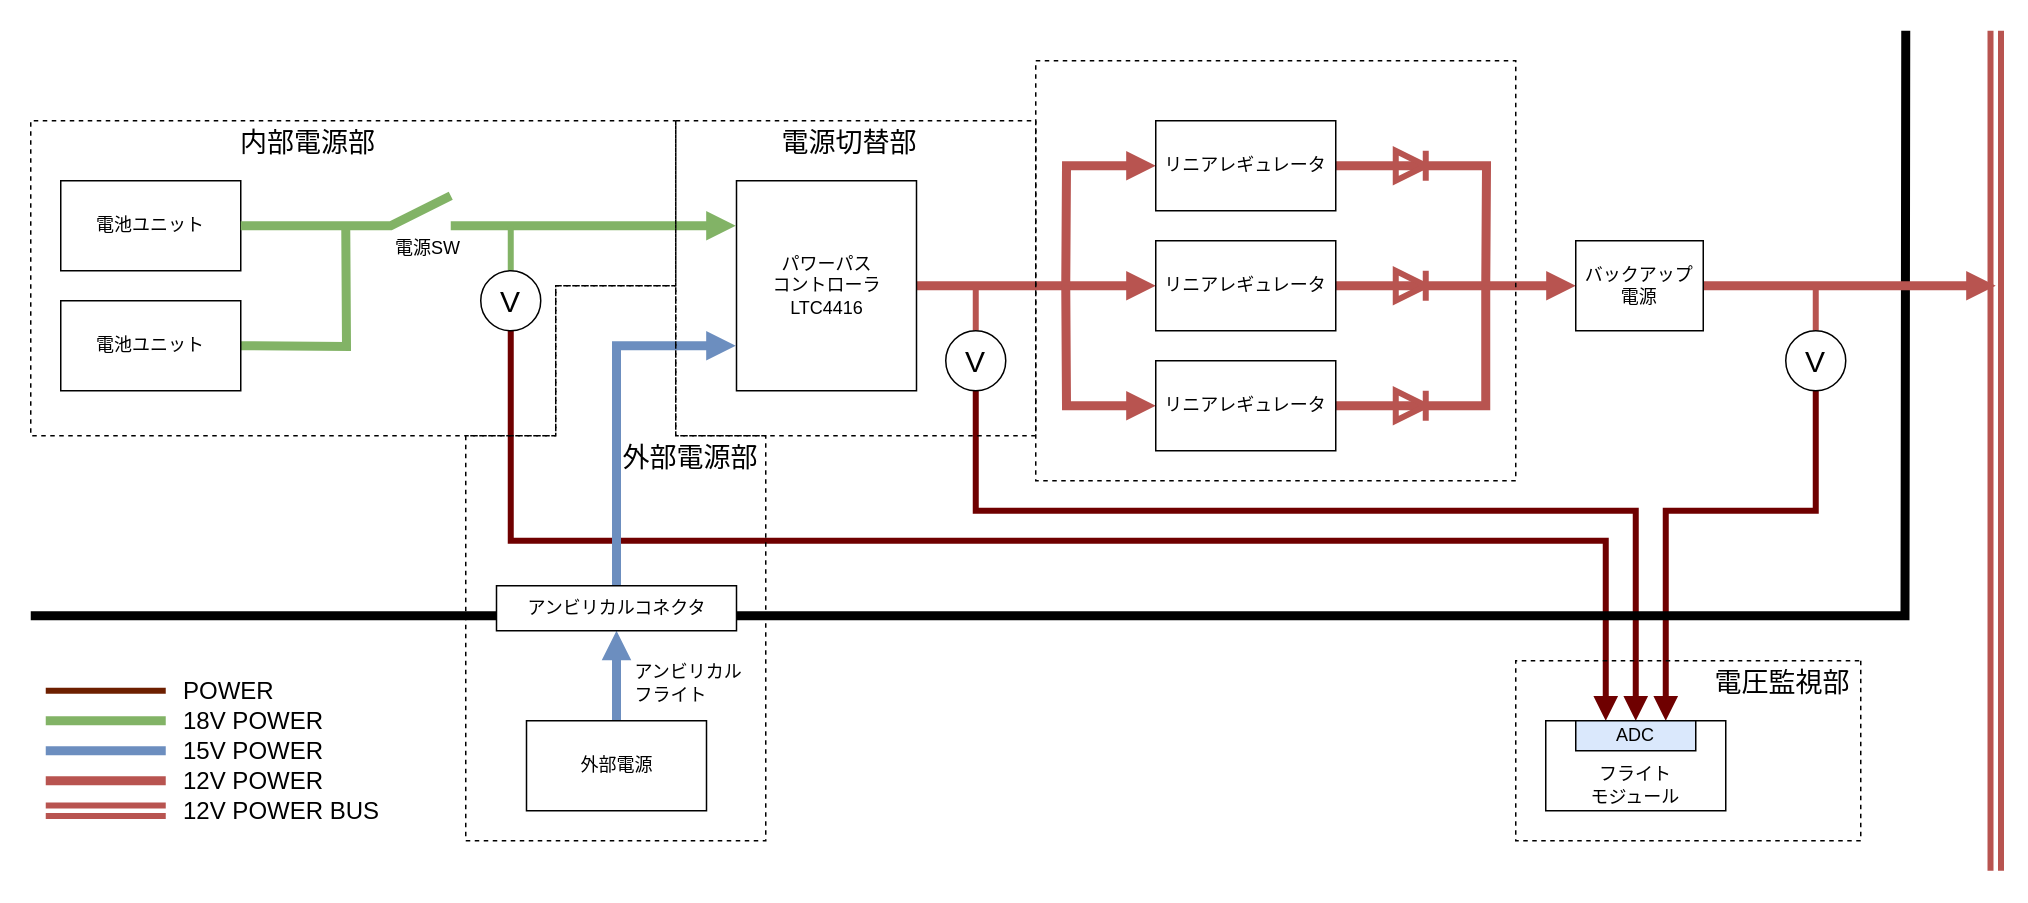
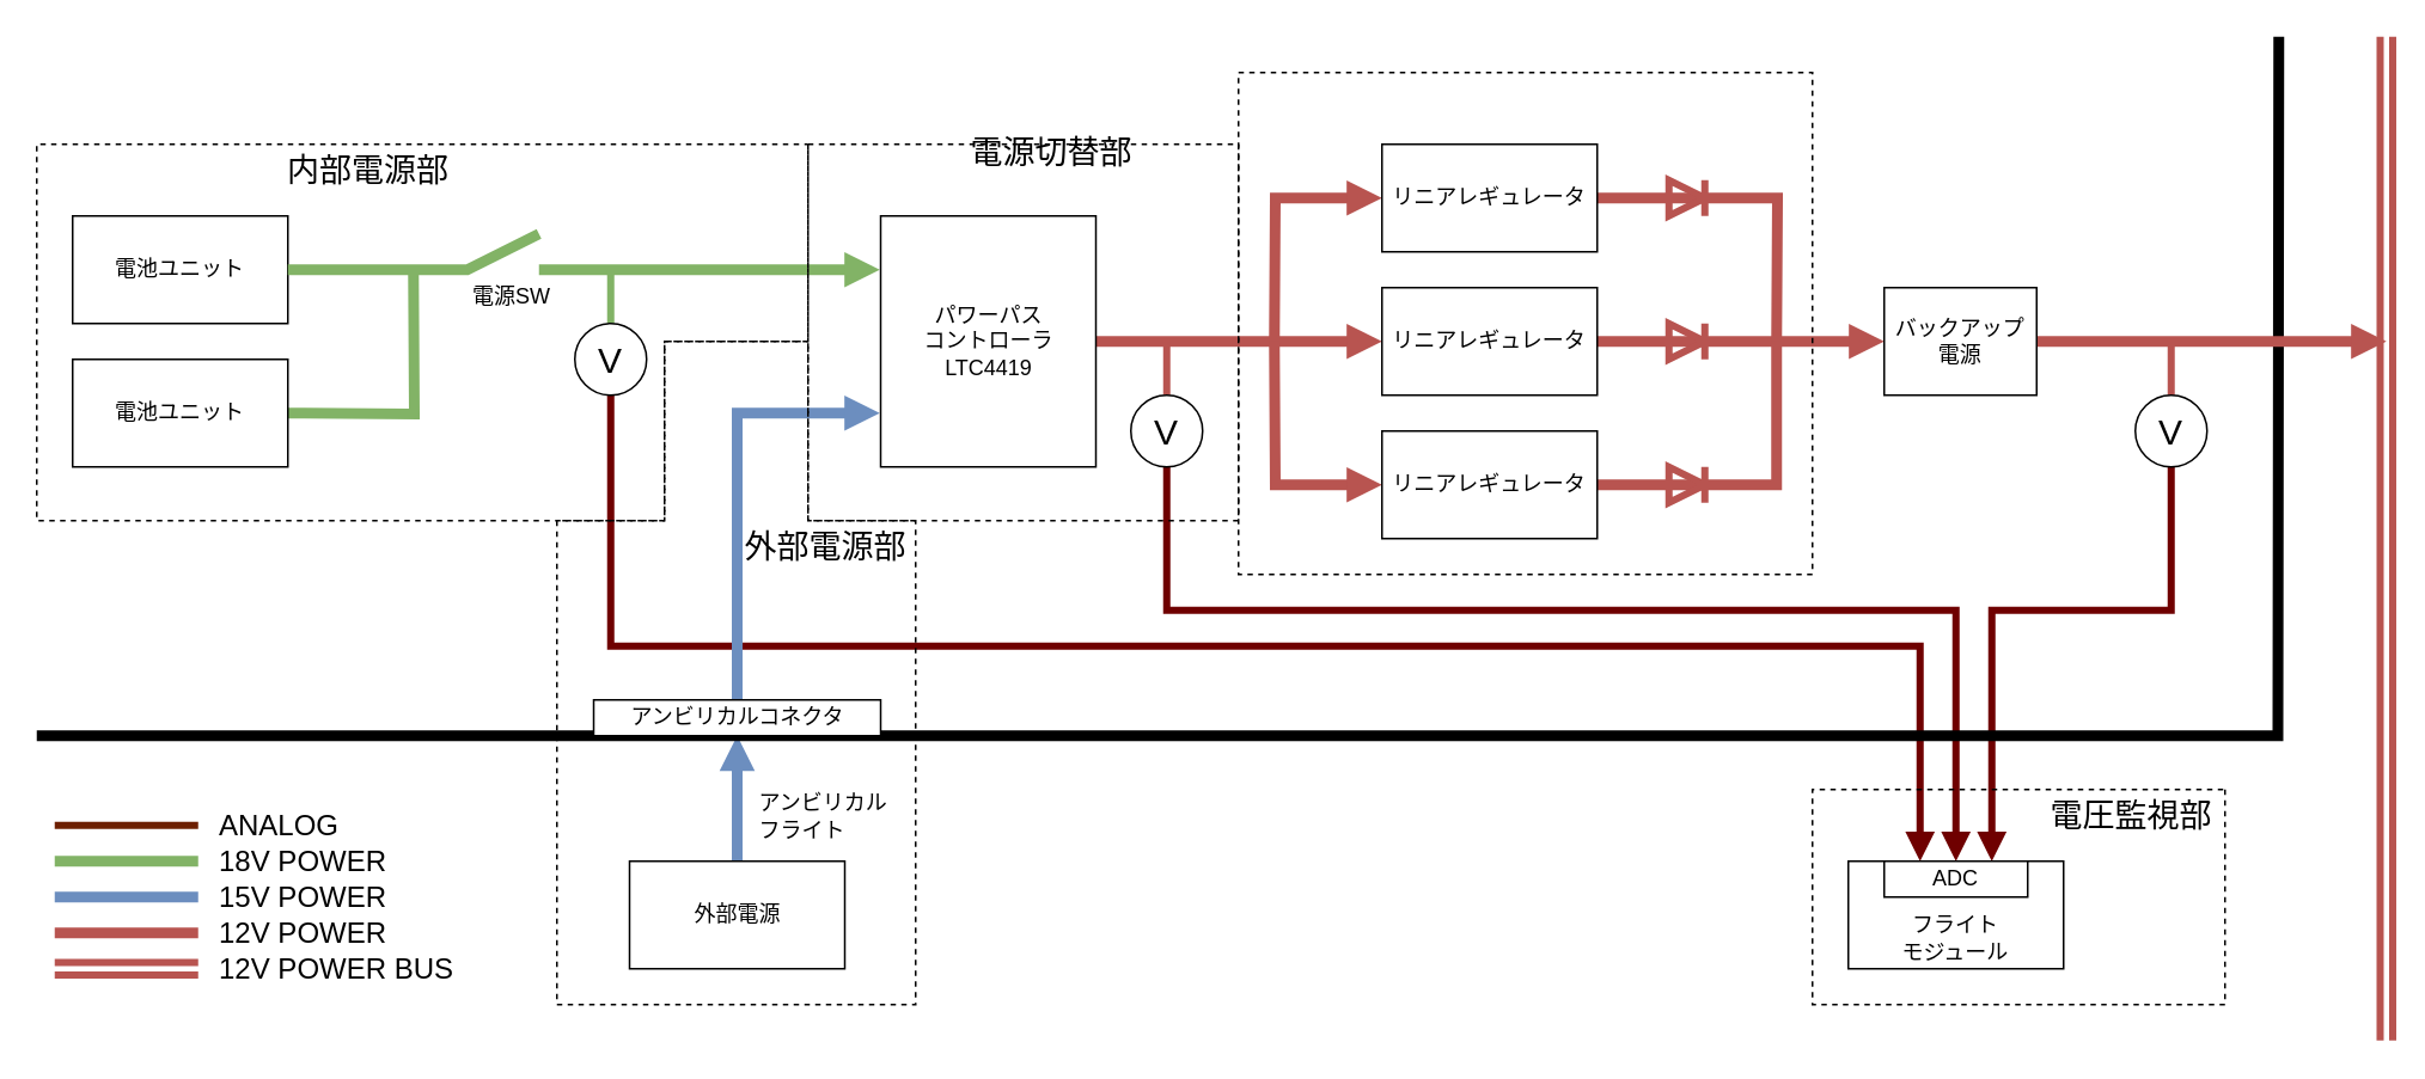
  <mxCell id="0" />
  <mxCell id="1" parent="0" />
  <mxCell id="2" value="フライト&lt;br&gt;モジュール" style="rounded=0;whiteSpace=wrap;html=1;verticalAlign=bottom;" vertex="1" parent="1"><mxGeometry x="1030" y="480" width="120" height="60" as="geometry" /></mxCell>
  <mxCell id="3" style="edgeStyle=orthogonalEdgeStyle;rounded=0;orthogonalLoop=1;jettySize=auto;html=1;fillColor=#a20025;strokeColor=#6F0000;strokeWidth=4;endArrow=block;endFill=1;" edge="1" parent="1" source="32" target="30"><mxGeometry relative="1" as="geometry"><Array as="points"><mxPoint x="650" y="340" /><mxPoint x="1090" y="340" /></Array></mxGeometry></mxCell>
  <mxCell id="4" style="edgeStyle=orthogonalEdgeStyle;rounded=0;orthogonalLoop=1;jettySize=auto;html=1;fillColor=#a20025;strokeColor=#6F0000;strokeWidth=4;endArrow=block;endFill=1;entryX=0.75;entryY=0;entryDx=0;entryDy=0;" edge="1" parent="1" target="30"><mxGeometry relative="1" as="geometry"><mxPoint x="1210" y="240" as="sourcePoint" /><mxPoint x="1110" y="470" as="targetPoint" /><Array as="points"><mxPoint x="1210" y="340" /><mxPoint x="1110" y="340" /></Array></mxGeometry></mxCell>
  <mxCell id="5" style="edgeStyle=orthogonalEdgeStyle;rounded=0;orthogonalLoop=1;jettySize=auto;html=1;strokeWidth=4;fillColor=#a20025;strokeColor=#6F0000;endArrow=block;endFill=1;" edge="1" parent="1" target="30"><mxGeometry relative="1" as="geometry"><mxPoint x="340" y="217.321" as="sourcePoint" /><mxPoint x="1059.96" y="454" as="targetPoint" /><Array as="points"><mxPoint x="340" y="360" /><mxPoint x="1070" y="360" /></Array></mxGeometry></mxCell>
  <mxCell id="6" value="" style="edgeStyle=orthogonalEdgeStyle;rounded=0;orthogonalLoop=1;jettySize=auto;html=1;fillColor=#dae8fc;strokeColor=#6c8ebf;strokeWidth=6;endArrow=block;endFill=1;endSize=4;startSize=4;" edge="1" parent="1" source="7" target="10"><mxGeometry relative="1" as="geometry" /></mxCell>
  <mxCell id="7" value="外部電源" style="rounded=0;whiteSpace=wrap;html=1;" vertex="1" parent="1"><mxGeometry x="350.5" y="480" width="120" height="60" as="geometry" /></mxCell>
  <mxCell id="8" value="" style="endArrow=none;html=1;rounded=0;strokeWidth=6;" edge="1" parent="1"><mxGeometry width="50" height="50" relative="1" as="geometry"><mxPoint x="1270" y="20" as="sourcePoint" /><mxPoint x="20" y="410" as="targetPoint" /><Array as="points"><mxPoint x="1269.5" y="410" /></Array></mxGeometry></mxCell>
  <mxCell id="9" style="edgeStyle=orthogonalEdgeStyle;rounded=0;orthogonalLoop=1;jettySize=auto;html=1;fillColor=#dae8fc;strokeColor=#6c8ebf;strokeWidth=6;endArrow=block;endFill=1;exitX=0.5;exitY=0;exitDx=0;exitDy=0;startSize=4;endSize=4;" edge="1" parent="1" source="10"><mxGeometry relative="1" as="geometry"><mxPoint x="490" y="230" as="targetPoint" /><Array as="points"><mxPoint x="410.5" y="230" /></Array></mxGeometry></mxCell>
- <mxCell id="10" value="アンビリカルコネクタ" style="rounded=0;whiteSpace=wrap;html=1;" vertex="1" parent="1"><mxGeometry x="330.5" y="390" width="160" height="30" as="geometry" /></mxCell>
+ <mxCell id="10" value="アンビリカルコネクタ" style="rounded=0;whiteSpace=wrap;html=1;" vertex="1" parent="1"><mxGeometry x="330.5" y="390" width="160" height="20" as="geometry" /></mxCell>
  <mxCell id="11" style="edgeStyle=orthogonalEdgeStyle;rounded=0;orthogonalLoop=1;jettySize=auto;html=1;fillColor=#d5e8d4;strokeColor=#82b366;strokeWidth=6;endArrow=block;endFill=1;endSize=4;startSize=4;" edge="1" parent="1"><mxGeometry relative="1" as="geometry"><mxPoint x="300" y="150" as="sourcePoint" /><mxPoint x="490" y="150" as="targetPoint" /></mxGeometry></mxCell>
  <mxCell id="12" value="電池ユニット" style="rounded=0;whiteSpace=wrap;html=1;" vertex="1" parent="1"><mxGeometry x="40" y="120" width="120" height="60" as="geometry" /></mxCell>
  <mxCell id="13" style="edgeStyle=orthogonalEdgeStyle;rounded=0;orthogonalLoop=1;jettySize=auto;html=1;fillColor=#d5e8d4;strokeColor=#82b366;endArrow=none;endFill=0;strokeWidth=6;" edge="1" parent="1"><mxGeometry relative="1" as="geometry"><mxPoint x="230" y="150" as="targetPoint" /><mxPoint x="160" y="230" as="sourcePoint" /></mxGeometry></mxCell>
  <mxCell id="14" value="電池ユニット" style="rounded=0;whiteSpace=wrap;html=1;" vertex="1" parent="1"><mxGeometry x="40" y="200" width="120" height="60" as="geometry" /></mxCell>
  <mxCell id="15" value="" style="edgeStyle=orthogonalEdgeStyle;rounded=0;orthogonalLoop=1;jettySize=auto;html=1;endArrow=block;endFill=1;fillColor=#f8cecc;strokeColor=#b85450;strokeWidth=6;startSize=4;endSize=4;" edge="1" parent="1" source="16" target="18"><mxGeometry relative="1" as="geometry" /></mxCell>
- <mxCell id="16" value="パワーパス&lt;br&gt;コントローラ&lt;br&gt;LTC4416" style="rounded=0;whiteSpace=wrap;html=1;" vertex="1" parent="1"><mxGeometry x="490.5" y="120" width="120" height="140" as="geometry" /></mxCell>
+ <mxCell id="16" value="パワーパス&lt;br&gt;コントローラ&lt;br&gt;LTC4419" style="rounded=0;whiteSpace=wrap;html=1;" vertex="1" parent="1"><mxGeometry x="490.5" y="120" width="120" height="140" as="geometry" /></mxCell>
  <mxCell id="17" value="" style="edgeStyle=orthogonalEdgeStyle;rounded=0;orthogonalLoop=1;jettySize=auto;html=1;strokeWidth=6;fillColor=#f8cecc;strokeColor=#b85450;endArrow=block;endFill=1;endSize=4;startSize=4;exitX=1;exitY=0.5;exitDx=0;exitDy=0;" edge="1" parent="1" source="18" target="26"><mxGeometry relative="1" as="geometry"><mxPoint x="990" y="190" as="sourcePoint" /></mxGeometry></mxCell>
  <mxCell id="18" value="リニアレギュレータ" style="rounded=0;whiteSpace=wrap;html=1;" vertex="1" parent="1"><mxGeometry x="770" y="160" width="120" height="60" as="geometry" /></mxCell>
  <mxCell id="19" style="edgeStyle=orthogonalEdgeStyle;rounded=0;orthogonalLoop=1;jettySize=auto;html=1;startArrow=block;startFill=1;endArrow=none;endFill=0;fillColor=#f8cecc;strokeColor=#b85450;strokeWidth=6;endSize=4;startSize=4;" edge="1" parent="1" source="21"><mxGeometry relative="1" as="geometry"><mxPoint x="710" y="190" as="targetPoint" /></mxGeometry></mxCell>
  <mxCell id="20" style="edgeStyle=orthogonalEdgeStyle;rounded=0;orthogonalLoop=1;jettySize=auto;html=1;strokeWidth=6;fillColor=#f8cecc;strokeColor=#b85450;endArrow=none;endFill=0;" edge="1" parent="1" source="21"><mxGeometry relative="1" as="geometry"><mxPoint x="990" y="190" as="targetPoint" /><Array as="points"><mxPoint x="990" y="270" /></Array></mxGeometry></mxCell>
  <mxCell id="21" value="リニアレギュレータ" style="rounded=0;whiteSpace=wrap;html=1;" vertex="1" parent="1"><mxGeometry x="770" y="240" width="120" height="60" as="geometry" /></mxCell>
  <mxCell id="22" style="edgeStyle=orthogonalEdgeStyle;rounded=0;orthogonalLoop=1;jettySize=auto;html=1;startArrow=block;startFill=1;endArrow=none;endFill=0;fillColor=#f8cecc;strokeColor=#b85450;strokeWidth=6;startSize=4;endSize=4;" edge="1" parent="1" source="24"><mxGeometry relative="1" as="geometry"><mxPoint x="710" y="190" as="targetPoint" /></mxGeometry></mxCell>
  <mxCell id="23" style="edgeStyle=orthogonalEdgeStyle;rounded=0;orthogonalLoop=1;jettySize=auto;html=1;fillColor=#f8cecc;strokeColor=#b85450;strokeWidth=6;endArrow=none;endFill=0;" edge="1" parent="1" source="24"><mxGeometry relative="1" as="geometry"><mxPoint x="990" y="190" as="targetPoint" /></mxGeometry></mxCell>
  <mxCell id="24" value="リニアレギュレータ" style="rounded=0;whiteSpace=wrap;html=1;" vertex="1" parent="1"><mxGeometry x="770" y="80" width="120" height="60" as="geometry" /></mxCell>
  <mxCell id="25" style="edgeStyle=orthogonalEdgeStyle;rounded=0;orthogonalLoop=1;jettySize=auto;html=1;fillColor=#f8cecc;strokeColor=#b85450;endArrow=block;endFill=1;strokeWidth=6;startSize=4;endSize=4;" edge="1" parent="1" source="26"><mxGeometry relative="1" as="geometry"><mxPoint x="1330" y="190" as="targetPoint" /></mxGeometry></mxCell>
  <mxCell id="26" value="バックアップ電源" style="rounded=0;whiteSpace=wrap;html=1;" vertex="1" parent="1"><mxGeometry x="1050" y="160" width="85" height="60" as="geometry" /></mxCell>
  <mxCell id="27" value="" style="endArrow=none;html=1;rounded=0;shape=link;fillColor=#f8cecc;strokeColor=#b85450;strokeWidth=4;" edge="1" parent="1"><mxGeometry width="50" height="50" relative="1" as="geometry"><mxPoint x="1330" y="580" as="sourcePoint" /><mxPoint x="1330" y="20" as="targetPoint" /></mxGeometry></mxCell>
  <mxCell id="28" style="edgeStyle=orthogonalEdgeStyle;rounded=0;orthogonalLoop=1;jettySize=auto;html=1;fillColor=#d5e8d4;strokeColor=#82b366;endArrow=none;endFill=0;strokeWidth=4;" edge="1" parent="1" source="29"><mxGeometry relative="1" as="geometry"><mxPoint x="340" y="150" as="targetPoint" /></mxGeometry></mxCell>
  <mxCell id="29" value="V" style="ellipse;whiteSpace=wrap;html=1;aspect=fixed;fontSize=20;" vertex="1" parent="1"><mxGeometry x="320" y="180" width="40" height="40" as="geometry" /></mxCell>
- <mxCell id="30" value="ADC" style="rounded=0;whiteSpace=wrap;html=1;fillColor=#dae8fc;" vertex="1" parent="1"><mxGeometry x="1050" y="480" width="80" height="20" as="geometry" /></mxCell>
+ <mxCell id="30" value="ADC" style="rounded=0;whiteSpace=wrap;html=1;" vertex="1" parent="1"><mxGeometry x="1050" y="480" width="80" height="20" as="geometry" /></mxCell>
  <mxCell id="31" style="edgeStyle=orthogonalEdgeStyle;rounded=0;orthogonalLoop=1;jettySize=auto;html=1;fillColor=#f8cecc;strokeColor=#b85450;endArrow=none;endFill=0;strokeWidth=4;" edge="1" parent="1" source="32"><mxGeometry relative="1" as="geometry"><mxPoint x="650" y="190" as="targetPoint" /></mxGeometry></mxCell>
  <mxCell id="32" value="V" style="ellipse;whiteSpace=wrap;html=1;aspect=fixed;fontSize=20;" vertex="1" parent="1"><mxGeometry x="630" y="220" width="40" height="40" as="geometry" /></mxCell>
  <mxCell id="33" style="edgeStyle=orthogonalEdgeStyle;rounded=0;orthogonalLoop=1;jettySize=auto;html=1;fillColor=#f8cecc;strokeColor=#b85450;strokeWidth=4;endArrow=none;endFill=0;" edge="1" parent="1"><mxGeometry relative="1" as="geometry"><mxPoint x="1210" y="190" as="targetPoint" /><mxPoint x="1210" y="220" as="sourcePoint" /></mxGeometry></mxCell>
  <mxCell id="34" value="V" style="ellipse;whiteSpace=wrap;html=1;aspect=fixed;fontSize=20;" vertex="1" parent="1"><mxGeometry x="1190" y="220" width="40" height="40" as="geometry" /></mxCell>
  <mxCell id="35" value="" style="endArrow=none;html=1;fillColor=#f8cecc;strokeColor=#b85450;strokeWidth=4;jumpStyle=none;rounded=0;" edge="1" parent="1"><mxGeometry width="50" height="50" relative="1" as="geometry"><mxPoint x="950" y="110" as="sourcePoint" /><mxPoint x="950" y="110" as="targetPoint" /><Array as="points"><mxPoint x="930" y="120" /><mxPoint x="930" y="100" /></Array></mxGeometry></mxCell>
  <mxCell id="36" value="" style="endArrow=none;html=1;rounded=0;fillColor=#f8cecc;strokeColor=#b85450;strokeWidth=4;" edge="1" parent="1"><mxGeometry width="50" height="50" relative="1" as="geometry"><mxPoint x="950" y="120" as="sourcePoint" /><mxPoint x="950" as="targetPoint" y="100" /></mxGeometry></mxCell>
  <mxCell id="37" value="" style="endArrow=none;html=1;fillColor=#f8cecc;strokeColor=#b85450;strokeWidth=4;jumpStyle=none;rounded=0;" edge="1" parent="1"><mxGeometry width="50" height="50" relative="1" as="geometry"><mxPoint x="950" y="190" as="sourcePoint" /><mxPoint x="950" y="190" as="targetPoint" /><Array as="points"><mxPoint x="930" y="200" /><mxPoint x="930" y="180" /></Array></mxGeometry></mxCell>
  <mxCell id="38" value="" style="endArrow=none;html=1;rounded=0;fillColor=#f8cecc;strokeColor=#b85450;strokeWidth=4;" edge="1" parent="1"><mxGeometry width="50" height="50" relative="1" as="geometry"><mxPoint x="950" y="200" as="sourcePoint" /><mxPoint x="950" y="180" as="targetPoint" /></mxGeometry></mxCell>
  <mxCell id="39" value="" style="endArrow=none;html=1;fillColor=#f8cecc;strokeColor=#b85450;strokeWidth=4;jumpStyle=none;rounded=0;" edge="1" parent="1"><mxGeometry width="50" height="50" relative="1" as="geometry"><mxPoint x="950" y="270" as="sourcePoint" /><mxPoint x="950" y="270" as="targetPoint" /><Array as="points"><mxPoint x="930" y="280" /><mxPoint x="930" y="260" /></Array></mxGeometry></mxCell>
  <mxCell id="40" value="" style="endArrow=none;html=1;rounded=0;fillColor=#f8cecc;strokeColor=#b85450;strokeWidth=4;" edge="1" parent="1"><mxGeometry width="50" height="50" relative="1" as="geometry"><mxPoint x="950" y="280" as="sourcePoint" /><mxPoint x="950" y="260" as="targetPoint" /></mxGeometry></mxCell>
  <mxCell id="41" value="" style="endArrow=none;html=1;rounded=0;fillColor=#d5e8d4;strokeColor=#82b366;strokeWidth=6;exitX=1;exitY=0.5;exitDx=0;exitDy=0;" edge="1" parent="1"><mxGeometry width="50" height="50" relative="1" as="geometry"><mxPoint x="160" y="150" as="sourcePoint" /><mxPoint x="300" y="130" as="targetPoint" /><Array as="points"><mxPoint x="260" y="150" /></Array></mxGeometry></mxCell>
  <mxCell id="42" value="" style="endArrow=none;html=1;rounded=0;dashed=1;" edge="1" parent="1"><mxGeometry width="50" height="50" relative="1" as="geometry"><mxPoint x="450" y="80" as="sourcePoint" /><mxPoint x="450" y="80" as="targetPoint" /><Array as="points"><mxPoint x="450" y="190" /><mxPoint x="370" y="190" /><mxPoint x="370" y="290" /><mxPoint x="20" y="290" /><mxPoint x="20" y="80" /></Array></mxGeometry></mxCell>
  <mxCell id="43" value="内部電源部" style="text;html=1;strokeColor=none;fillColor=none;align=center;verticalAlign=middle;whiteSpace=wrap;rounded=0;fontSize=18;" vertex="1" parent="1"><mxGeometry x="110" y="80" width="190" height="30" as="geometry" /></mxCell>
  <mxCell id="44" value="電源SW" style="text;html=1;strokeColor=none;fillColor=none;align=center;verticalAlign=middle;whiteSpace=wrap;rounded=0;" vertex="1" parent="1"><mxGeometry x="255" y="150" width="60" height="30" as="geometry" /></mxCell>
  <mxCell id="45" value="" style="endArrow=none;html=1;rounded=0;dashed=1;" edge="1" parent="1"><mxGeometry width="50" height="50" relative="1" as="geometry"><mxPoint x="450" y="190" as="sourcePoint" /><mxPoint x="450" y="190" as="targetPoint" /><Array as="points"><mxPoint x="370" y="190" /><mxPoint x="370" y="290" /><mxPoint x="310" y="290" /><mxPoint x="310" y="560" /><mxPoint x="510" y="560" /><mxPoint x="510" y="290" /><mxPoint x="450" y="290" /></Array></mxGeometry></mxCell>
  <mxCell id="46" value="外部電源部" style="text;html=1;strokeColor=none;fillColor=none;align=center;verticalAlign=middle;whiteSpace=wrap;rounded=0;fontSize=18;" vertex="1" parent="1"><mxGeometry x="410" y="290" width="100" height="30" as="geometry" /></mxCell>
  <mxCell id="47" value="" style="endArrow=none;dashed=1;html=1;rounded=0;" edge="1" parent="1"><mxGeometry width="50" height="50" relative="1" as="geometry"><mxPoint x="450" y="80" as="sourcePoint" /><mxPoint x="450" y="80" as="targetPoint" /><Array as="points"><mxPoint x="690" y="80" /><mxPoint x="690" y="290" /><mxPoint x="450" y="290" /></Array></mxGeometry></mxCell>
- <mxCell id="48" value="電源切替部" style="text;html=1;strokeColor=none;fillColor=none;align=center;verticalAlign=middle;whiteSpace=wrap;rounded=0;fontSize=18;" vertex="1" parent="1"><mxGeometry x="470.5" y="80" width="190" height="30" as="geometry" /></mxCell>
+ <mxCell id="48" value="電源切替部" style="text;html=1;strokeColor=none;fillColor=none;align=center;verticalAlign=middle;whiteSpace=wrap;rounded=0;fontSize=18;" vertex="1" parent="1"><mxGeometry x="490.5" y="70" width="190" height="30" as="geometry" /></mxCell>
  <mxCell id="49" value="" style="endArrow=none;dashed=1;html=1;rounded=0;" edge="1" parent="1"><mxGeometry width="50" height="50" relative="1" as="geometry"><mxPoint x="690" y="40" as="sourcePoint" /><mxPoint x="690" y="40" as="targetPoint" /><Array as="points"><mxPoint x="1010" y="40" /><mxPoint x="1010" y="320" /><mxPoint x="690" y="320" /></Array></mxGeometry></mxCell>
  <mxCell id="50" value="" style="endArrow=none;html=1;rounded=0;strokeWidth=6;fillColor=#d5e8d4;strokeColor=#82b366;" edge="1" parent="1"><mxGeometry width="50" height="50" relative="1" as="geometry"><mxPoint x="30" y="480" as="sourcePoint" /><mxPoint x="110" y="480" as="targetPoint" /></mxGeometry></mxCell>
  <mxCell id="51" value="18V POWER" style="text;html=1;strokeColor=none;fillColor=none;align=left;verticalAlign=middle;whiteSpace=wrap;rounded=0;fontSize=16;" vertex="1" parent="1"><mxGeometry x="120" y="470" width="150" height="20" as="geometry" /></mxCell>
  <mxCell id="52" value="" style="endArrow=none;html=1;rounded=0;strokeWidth=6;fillColor=#dae8fc;strokeColor=#6c8ebf;" edge="1" parent="1"><mxGeometry width="50" height="50" relative="1" as="geometry"><mxPoint x="30" y="500" as="sourcePoint" /><mxPoint x="110" y="500" as="targetPoint" /></mxGeometry></mxCell>
  <mxCell id="53" value="15V POWER" style="text;html=1;strokeColor=none;fillColor=none;align=left;verticalAlign=middle;whiteSpace=wrap;rounded=0;fontSize=16;" vertex="1" parent="1"><mxGeometry x="120" y="490" width="150" height="20" as="geometry" /></mxCell>
  <mxCell id="54" value="" style="endArrow=none;html=1;rounded=0;strokeWidth=6;fillColor=#f8cecc;strokeColor=#b85450;" edge="1" parent="1"><mxGeometry width="50" height="50" relative="1" as="geometry"><mxPoint x="30" y="520" as="sourcePoint" /><mxPoint x="110" y="520" as="targetPoint" /></mxGeometry></mxCell>
  <mxCell id="55" value="12V POWER" style="text;html=1;strokeColor=none;fillColor=none;align=left;verticalAlign=middle;whiteSpace=wrap;rounded=0;fontSize=16;" vertex="1" parent="1"><mxGeometry x="120" y="510" width="150" height="20" as="geometry" /></mxCell>
  <mxCell id="56" value="" style="endArrow=none;html=1;rounded=0;strokeWidth=4;fillColor=#a0522d;strokeColor=#6D1F00;" edge="1" parent="1"><mxGeometry width="50" height="50" relative="1" as="geometry"><mxPoint x="30" y="460" as="sourcePoint" /><mxPoint x="110" y="460" as="targetPoint" /></mxGeometry></mxCell>
- <mxCell id="57" value="POWER" style="text;html=1;strokeColor=none;fillColor=none;align=left;verticalAlign=middle;whiteSpace=wrap;rounded=0;fontSize=16;" vertex="1" parent="1"><mxGeometry x="120" y="450" width="150" height="20" as="geometry" /></mxCell>
+ <mxCell id="57" value="ANALOG" style="text;html=1;strokeColor=none;fillColor=none;align=left;verticalAlign=middle;whiteSpace=wrap;rounded=0;fontSize=16;" vertex="1" parent="1"><mxGeometry x="120" y="450" width="150" height="20" as="geometry" /></mxCell>
  <mxCell id="58" value="" style="endArrow=none;html=1;rounded=0;shape=link;fillColor=#f8cecc;strokeColor=#b85450;strokeWidth=4;" edge="1" parent="1"><mxGeometry width="50" height="50" relative="1" as="geometry"><mxPoint x="110" y="540" as="sourcePoint" /><mxPoint x="30" y="540" as="targetPoint" /></mxGeometry></mxCell>
  <mxCell id="59" value="12V POWER BUS" style="text;html=1;strokeColor=none;fillColor=none;align=left;verticalAlign=middle;whiteSpace=wrap;rounded=0;fontSize=16;" vertex="1" parent="1"><mxGeometry x="120" y="530" width="190" height="20" as="geometry" /></mxCell>
  <mxCell id="60" value="アンビリカル&lt;br&gt;フライト" style="text;html=1;strokeColor=none;fillColor=none;align=left;verticalAlign=middle;whiteSpace=wrap;rounded=0;" vertex="1" parent="1"><mxGeometry x="420.5" y="440" width="89.5" height="30" as="geometry" /></mxCell>
  <mxCell id="61" value="電圧監視部" style="text;html=1;strokeColor=none;fillColor=none;align=left;verticalAlign=middle;whiteSpace=wrap;rounded=0;fontSize=18;" vertex="1" parent="1"><mxGeometry x="1140.5" y="440" width="109.5" height="30" as="geometry" /></mxCell>
  <mxCell id="62" value="" style="endArrow=none;dashed=1;html=1;rounded=0;" edge="1" parent="1"><mxGeometry width="50" height="50" relative="1" as="geometry"><mxPoint x="1240" y="440" as="sourcePoint" /><mxPoint x="1240" y="440" as="targetPoint" /><Array as="points"><mxPoint x="1240" y="560" /><mxPoint x="1010" y="560" /><mxPoint x="1010" y="440" /></Array></mxGeometry></mxCell>
